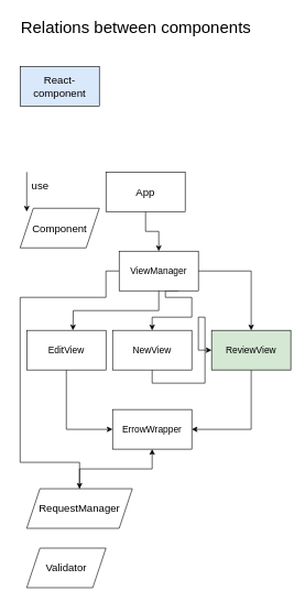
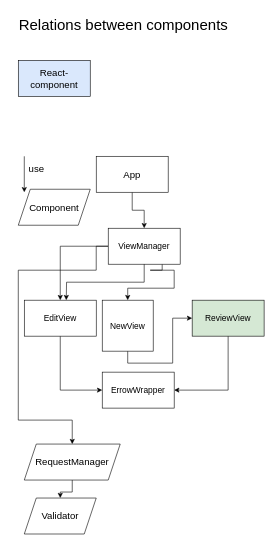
  <mxCell id="0" />
  <mxCell id="1" parent="0" />
  <mxCell id="2" value="&lt;font style=&quot;font-size: 25px;&quot;&gt;Relations between components&lt;/font&gt;" style="text;html=1;align=center;verticalAlign=middle;resizable=0;points=[];autosize=1;strokeColor=none;fillColor=none;" vertex="1" parent="1"><mxGeometry x="20" width="370" height="40" as="geometry" y="20" /></mxCell>
  <mxCell id="3" value="&lt;span style=&quot;font-size: 16px;&quot;&gt;React-component&lt;/span&gt;" style="rounded=0;whiteSpace=wrap;html=1;fontSize=14;fillColor=#dae8fc;" vertex="1" parent="1"><mxGeometry x="30" y="100" width="120" height="60" as="geometry" /></mxCell>
  <mxCell id="4" value="Component" style="shape=parallelogram;perimeter=parallelogramPerimeter;whiteSpace=wrap;html=1;fixedSize=1;fontSize=16;" vertex="1" parent="1"><mxGeometry x="30" y="315" width="120" height="60" as="geometry" /></mxCell>
  <mxCell id="5" value="" style="edgeStyle=orthogonalEdgeStyle;rounded=0;orthogonalLoop=1;jettySize=auto;html=1;fontSize=16;" edge="1" parent="1" source="6" target="10"><mxGeometry relative="1" as="geometry" /></mxCell>
  <mxCell id="6" value="&lt;span style=&quot;font-size: 16px;&quot;&gt;App&lt;/span&gt;" style="rounded=0;whiteSpace=wrap;html=1;fontSize=14;" vertex="1" parent="1"><mxGeometry x="160" y="260" width="120" height="60" as="geometry" /></mxCell>
  <mxCell id="7" value="" style="edgeStyle=orthogonalEdgeStyle;rounded=0;orthogonalLoop=1;jettySize=auto;html=1;fontSize=16;entryX=0.5;entryY=0;entryDx=0;entryDy=0;exitX=0.75;exitY=1;exitDx=0;exitDy=0;" edge="1" parent="1" source="10" target="16"><mxGeometry relative="1" as="geometry"><Array as="points"><mxPoint x="250" y="450" /><mxPoint x="290" y="450" /><mxPoint x="290" y="480" /><mxPoint x="230" y="480" /></Array></mxGeometry></mxCell>
- <mxCell id="8" value="" style="edgeStyle=orthogonalEdgeStyle;rounded=0;orthogonalLoop=1;jettySize=auto;html=1;fontSize=16;" edge="1" parent="1" source="10" target="19"><mxGeometry relative="1" as="geometry" /></mxCell>
+ <mxCell id="8" value="" style="edgeStyle=orthogonalEdgeStyle;rounded=0;orthogonalLoop=1;jettySize=auto;html=1;fontSize=16;" edge="1" parent="1" source="10" target="15"><mxGeometry relative="1" as="geometry" /></mxCell>
  <mxCell id="9" style="edgeStyle=orthogonalEdgeStyle;rounded=0;orthogonalLoop=1;jettySize=auto;html=1;entryX=0.5;entryY=0;entryDx=0;entryDy=0;fontSize=16;exitX=0;exitY=0.5;exitDx=0;exitDy=0;" edge="1" parent="1" source="10" target="22"><mxGeometry relative="1" as="geometry"><Array as="points"><mxPoint x="160" y="450" /><mxPoint x="30" y="450" /><mxPoint x="30" y="700" /><mxPoint x="120" y="700" /></Array></mxGeometry></mxCell>
  <mxCell id="10" value="ViewManager" style="whiteSpace=wrap;html=1;fontSize=14;rounded=0;" vertex="1" parent="1"><mxGeometry x="180" y="380" width="120" height="60" as="geometry" /></mxCell>
  <mxCell id="11" value="" style="edgeStyle=orthogonalEdgeStyle;rounded=0;orthogonalLoop=1;jettySize=auto;html=1;fontSize=16;" edge="1" parent="1"><mxGeometry relative="1" as="geometry"><mxPoint x="40" y="260" as="sourcePoint" /><mxPoint x="40" y="320" as="targetPoint" /></mxGeometry></mxCell>
  <mxCell id="12" value="use" style="text;html=1;align=center;verticalAlign=middle;resizable=0;points=[];autosize=1;strokeColor=none;fillColor=none;fontSize=16;" vertex="1" parent="1"><mxGeometry x="35" y="265" width="50" height="30" as="geometry" /></mxCell>
  <mxCell id="13" value="" style="edgeStyle=orthogonalEdgeStyle;rounded=0;orthogonalLoop=1;jettySize=auto;html=1;fontSize=16;exitX=0.5;exitY=1;exitDx=0;exitDy=0;" edge="1" parent="1" source="16" target="19"><mxGeometry relative="1" as="geometry"><mxPoint x="180" y="580" as="sourcePoint" /></mxGeometry></mxCell>
  <mxCell id="14" style="edgeStyle=orthogonalEdgeStyle;rounded=0;orthogonalLoop=1;jettySize=auto;html=1;exitX=0.5;exitY=1;exitDx=0;exitDy=0;entryX=0;entryY=0.5;entryDx=0;entryDy=0;fontSize=16;" edge="1" parent="1" source="15" target="20"><mxGeometry relative="1" as="geometry" /></mxCell>
  <mxCell id="15" value="EditView" style="whiteSpace=wrap;html=1;fontSize=14;rounded=0;" vertex="1" parent="1"><mxGeometry x="40" y="500" width="120" height="60" as="geometry" /></mxCell>
- <mxCell id="16" value="NewView" style="whiteSpace=wrap;html=1;fontSize=14;rounded=0;" vertex="1" parent="1"><mxGeometry x="170" y="500" width="120" height="60" as="geometry" /></mxCell>
+ <mxCell id="16" value="NewView" style="whiteSpace=wrap;html=1;fontSize=14;rounded=0;" vertex="1" parent="1"><mxGeometry x="170" y="500" width="85" height="85" as="geometry" /></mxCell>
  <mxCell id="17" value="" style="edgeStyle=orthogonalEdgeStyle;rounded=0;orthogonalLoop=1;jettySize=auto;html=1;fontSize=16;exitX=0.5;exitY=1;exitDx=0;exitDy=0;" edge="1" parent="1" source="10"><mxGeometry x="-0.222" relative="1" as="geometry"><mxPoint x="230" y="450" as="sourcePoint" /><mxPoint x="110" y="500" as="targetPoint" /><mxPoint as="offset" /></mxGeometry></mxCell>
  <mxCell id="18" style="edgeStyle=orthogonalEdgeStyle;rounded=0;orthogonalLoop=1;jettySize=auto;html=1;exitX=0.5;exitY=1;exitDx=0;exitDy=0;entryX=1;entryY=0.5;entryDx=0;entryDy=0;fontSize=16;" edge="1" parent="1" source="19" target="20"><mxGeometry relative="1" as="geometry" /></mxCell>
  <mxCell id="19" value="ReviewView" style="whiteSpace=wrap;html=1;fontSize=14;rounded=0;fillColor=#d5e8d4;" vertex="1" parent="1"><mxGeometry x="320" y="500" width="120" height="60" as="geometry" /></mxCell>
  <mxCell id="20" value="ErrowWrapper" style="whiteSpace=wrap;html=1;fontSize=14;rounded=0;" vertex="1" parent="1"><mxGeometry x="170" y="620" width="120" height="60" as="geometry" /></mxCell>
- <mxCell id="21" value="" style="edgeStyle=orthogonalEdgeStyle;rounded=0;orthogonalLoop=1;jettySize=auto;html=1;fontSize=16;" edge="1" parent="1" source="22" target="20"><mxGeometry relative="1" as="geometry" /></mxCell>
+ <mxCell id="21" value="" style="edgeStyle=orthogonalEdgeStyle;rounded=0;orthogonalLoop=1;jettySize=auto;html=1;fontSize=16;" edge="1" parent="1" source="22" target="23"><mxGeometry relative="1" as="geometry" /></mxCell>
  <mxCell id="22" value="RequestManager" style="shape=parallelogram;perimeter=parallelogramPerimeter;whiteSpace=wrap;html=1;fixedSize=1;fontSize=16;" vertex="1" parent="1"><mxGeometry x="40" y="740" width="160" height="60" as="geometry" /></mxCell>
  <mxCell id="23" value="Validator" style="shape=parallelogram;perimeter=parallelogramPerimeter;whiteSpace=wrap;html=1;fixedSize=1;fontSize=16;" vertex="1" parent="1"><mxGeometry x="40" y="830" width="120" height="60" as="geometry" /></mxCell>
